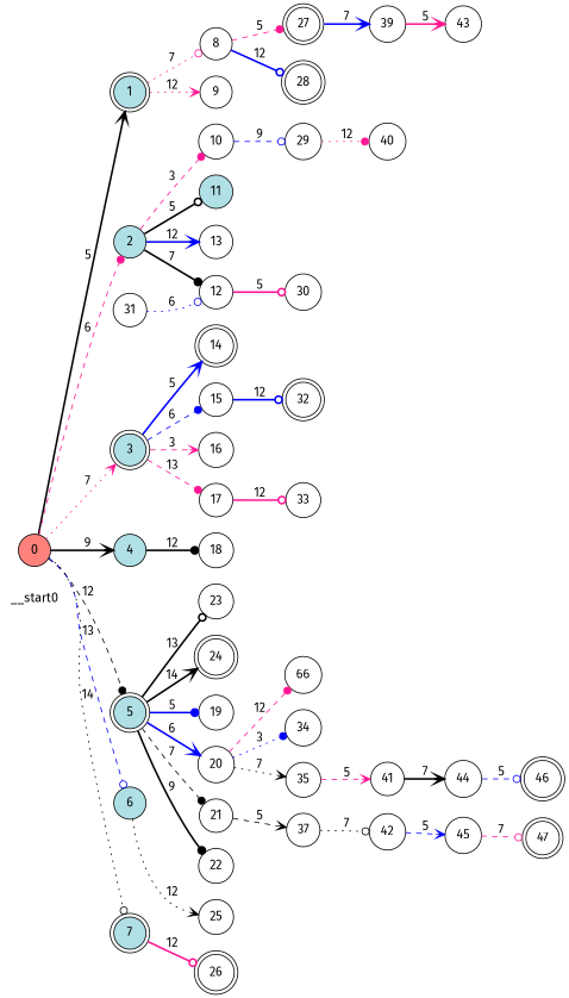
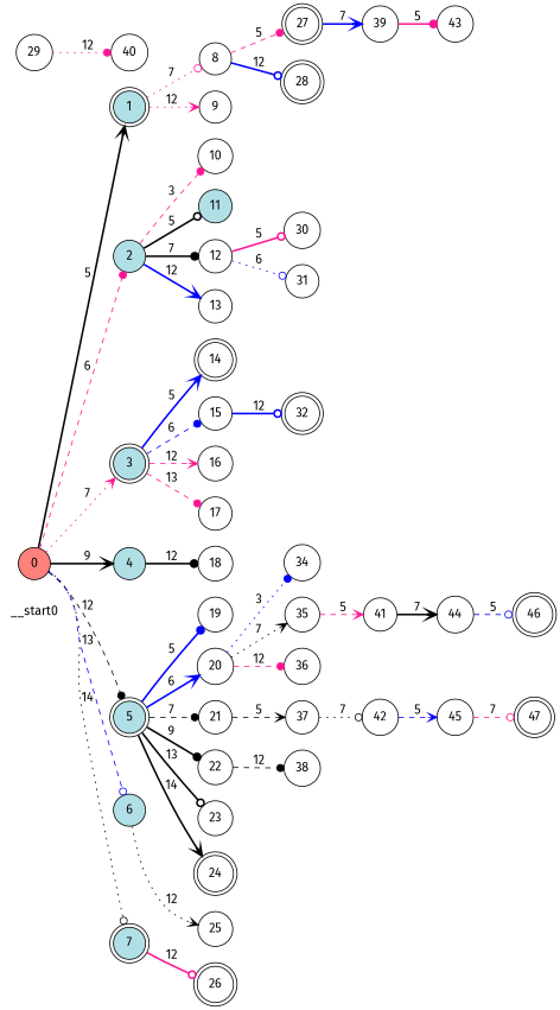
  digraph {
    fontname="Fira Sans"
    rankdir=LR
    node [fontname="Fira Sans" shape=circle color=black fillcolor=white style=filled]
    edge [arrowhead=vee color=black fontname="Fira Sans" style=bold]
    __start0 [shape=none color="" fillcolor="" style=""]
    n2 [fillcolor="#ff817b" label=0]
    n3 [fillcolor=powderblue label=1 shape=doublecircle style="rounded,filled"]
    n4 [fillcolor=powderblue label=2]
    n5 [fillcolor=powderblue label=3 shape=doublecircle style="rounded,filled"]
    n6 [fillcolor=powderblue label=4]
    n7 [fillcolor=powderblue label=5 shape=doublecircle style="rounded,filled"]
    n8 [fillcolor=powderblue label=6]
    n9 [fillcolor=powderblue label=7 shape=doublecircle style="rounded,filled"]
    n10 [label=8]
    n11 [label=9]
    n12 [label=10]
    n13 [fillcolor=powderblue label=11]
    n14 [label=12]
    n15 [label=13]
    n16 [label=14 shape=doublecircle style="rounded,filled"]
    n17 [label=15]
    n18 [label=16]
    n19 [label=17]
    n20 [label=18]
    n21 [label=19]
    n22 [label=20]
    n23 [label=21]
    n24 [label=22]
    n25 [label=23]
    n26 [label=24 shape=doublecircle style="rounded,filled"]
    n27 [label=25]
    n28 [label=26 shape=doublecircle style="rounded,filled"]
    n29 [label=27 shape=doublecircle style="rounded,filled"]
    n30 [label=28 shape=doublecircle style="rounded,filled"]
    n31 [label=29]
    n32 [label=30]
    n33 [label=31]
    n34 [label=32 shape=doublecircle style="rounded,filled"]
-   n35 [label=33]
    n36 [label=34]
    n37 [label=35]
-   n38 [label=66]
+   n38 [label=36]
    n39 [label=37]
+   n40 [label=38]
    n41 [label=39]
    n42 [label=40]
    n43 [label=41]
    n44 [label=42]
    n45 [label=43]
    n46 [label=44]
    n47 [label=45]
    n48 [label=46 shape=doublecircle style="rounded,filled"]
    n49 [label=47 shape=doublecircle style="rounded,filled"]
    n2 -> n3 [label=5]
    n2 -> n4 [arrowhead=dot color=deeppink label=6 style=dashed]
    n2 -> n5 [color=deeppink label=7 style=dotted]
    n2 -> n6 [label=9]
    n2 -> n7 [arrowhead=dot label=12 style=dashed]
    n2 -> n8 [arrowhead=odot color=blue label=13 style=dashed]
    n2 -> n9 [arrowhead=odot label=14 style=dotted]
    n3 -> n10 [arrowhead=odot color=deeppink label=7 style=dotted]
    n3 -> n11 [color=deeppink label=12 style=dotted]
    n4 -> n12 [arrowhead=dot color=deeppink label=3 style=dashed]
    n4 -> n13 [arrowhead=odot label=5]
    n4 -> n14 [arrowhead=dot label=7]
    n4 -> n15 [color=blue label=12]
    n5 -> n16 [color=blue label=5]
    n5 -> n17 [arrowhead=dot color=blue label=6 style=dashed]
-   n5 -> n18 [color=deeppink label=3 style=dashed]
+   n5 -> n18 [color=deeppink label=12 style=dashed]
    n5 -> n19 [arrowhead=dot color=deeppink label=13 style=dashed]
    n6 -> n20 [arrowhead=dot label=12]
    n7 -> n21 [arrowhead=dot color=blue label=5]
    n7 -> n22 [color=blue label=6]
    n7 -> n23 [arrowhead=dot label=7 style=dashed]
    n7 -> n24 [arrowhead=dot label=9]
    n7 -> n25 [arrowhead=odot label=13]
    n7 -> n26 [label=14]
    n8 -> n27 [label=12 style=dotted]
    n9 -> n28 [arrowhead=odot color=deeppink label=12]
    n10 -> n29 [arrowhead=dot color=deeppink label=5 style=dashed]
    n10 -> n30 [arrowhead=odot color=blue label=12]
-   n12 -> n31 [arrowhead=odot color=blue label=9 style=dashed]
    n14 -> n32 [arrowhead=odot color=deeppink label=5]
-   n33 -> n14 [arrowhead=odot color=blue label=6 style=dotted]
+   n14 -> n33 [arrowhead=odot color=blue label=6 style=dotted]
    n17 -> n34 [arrowhead=odot color=blue label=12]
-   n19 -> n35 [arrowhead=odot color=deeppink label=12]
    n22 -> n36 [arrowhead=dot color=blue label=3 style=dotted]
    n22 -> n37 [label=7 style=dotted]
    n22 -> n38 [arrowhead=dot color=deeppink label=12 style=dashed]
    n23 -> n39 [label=5 style=dashed]
+   n24 -> n40 [arrowhead=dot label=12 style=dashed]
    n29 -> n41 [color=blue label=7]
    n31 -> n42 [arrowhead=dot color=deeppink label=12 style=dotted]
    n37 -> n43 [color=deeppink label=5 style=dashed]
    n39 -> n44 [arrowhead=odot label=7 style=dotted]
-   n41 -> n45 [color=deeppink label=5]
+   n41 -> n45 [arrowhead=dot color=deeppink label=5]
    n43 -> n46 [label=7]
    n44 -> n47 [color=blue label=5 style=dashed]
    n46 -> n48 [arrowhead=odot color=blue label=5 style=dashed]
    n47 -> n49 [arrowhead=odot color=deeppink label=7 style=dashed]
  }
